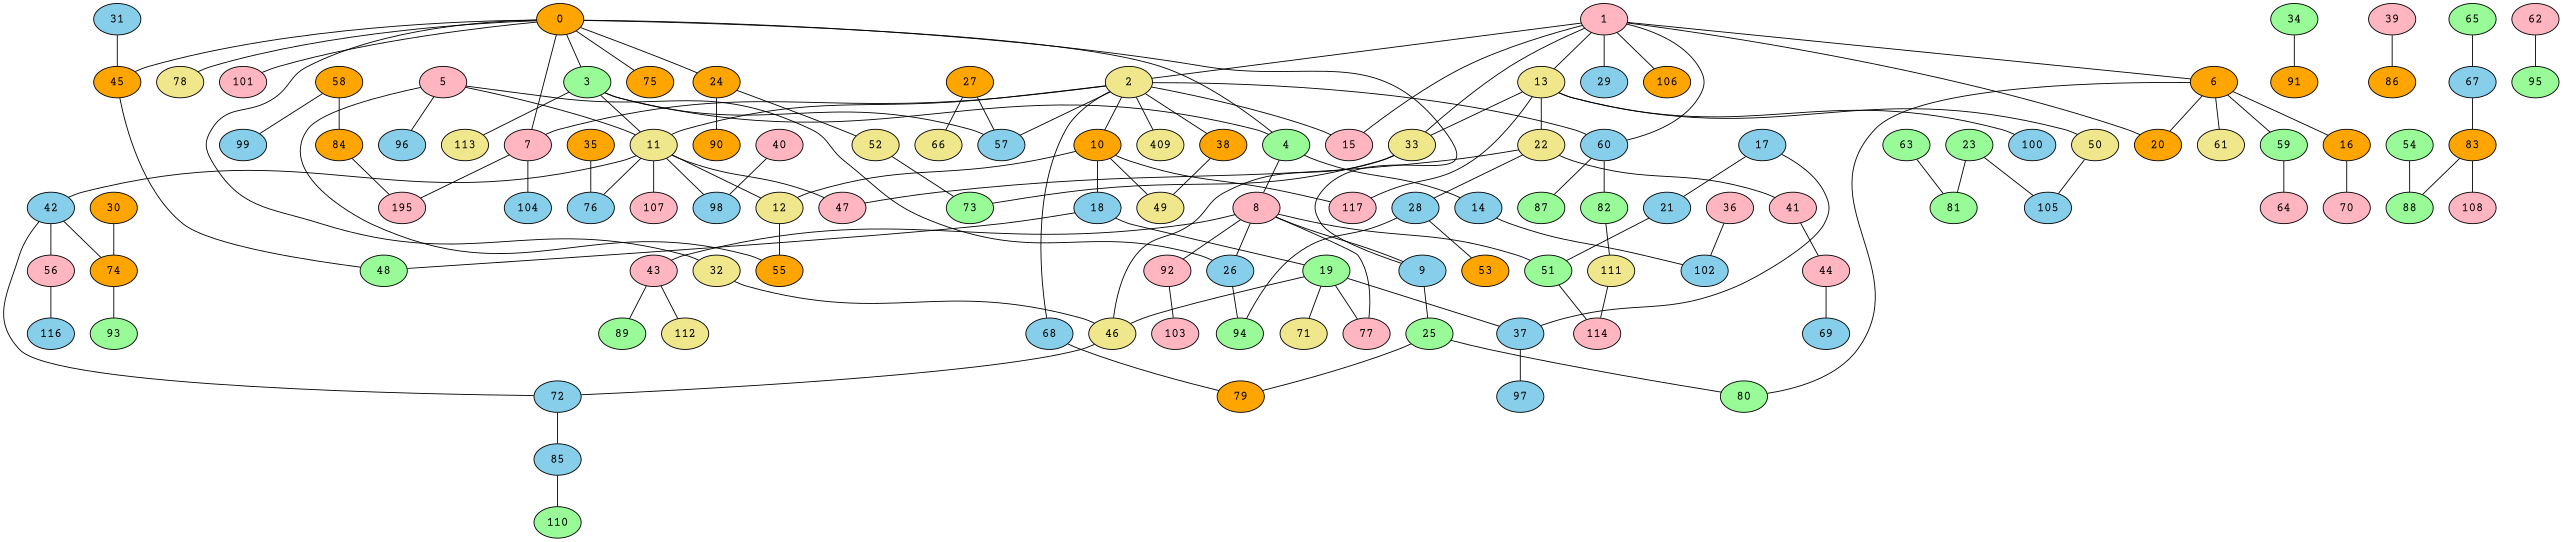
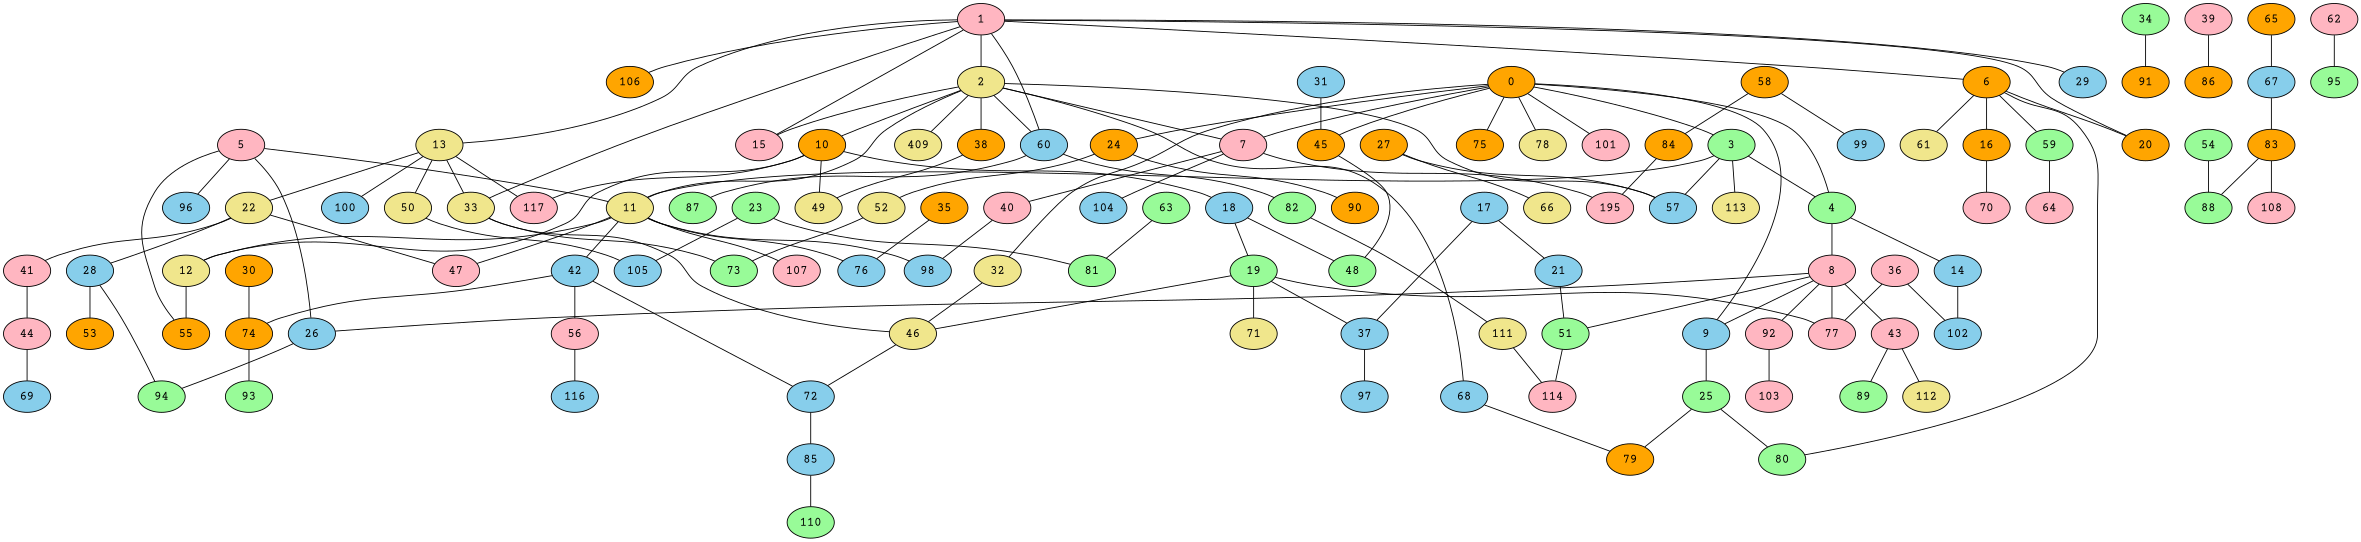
  graph {
    fontname="Courier Prime"
    node [fillcolor=skyblue fontname="Courier Prime" style=filled]
    edge [fontname="Courier Prime"]
    0 [fillcolor=orange]
    3 [fillcolor=palegreen]
    4 [fillcolor=palegreen]
    7 [fillcolor=lightpink]
    9
    24 [fillcolor=orange]
    32 [fillcolor=khaki]
    45 [fillcolor=orange]
    75 [fillcolor=orange]
    78 [fillcolor=khaki]
    101 [fillcolor=lightpink]
    11 [fillcolor=khaki]
    57
    113 [fillcolor=khaki]
    8 [fillcolor=lightpink]
    14
    40 [fillcolor=lightpink]
    104
    n19 [fillcolor=lightpink label=195]
    25 [fillcolor=palegreen]
    52 [fillcolor=khaki]
    90 [fillcolor=orange]
    46 [fillcolor=khaki]
    48 [fillcolor=palegreen]
    1 [fillcolor=lightpink]
    2 [fillcolor=khaki]
    6 [fillcolor=orange]
    13 [fillcolor=khaki]
    15 [fillcolor=lightpink]
    20 [fillcolor=orange]
    29
    33 [fillcolor=khaki]
    60
    106 [fillcolor=orange]
    10 [fillcolor=orange]
    38 [fillcolor=orange]
    68
    n38 [fillcolor=khaki label=409]
    16 [fillcolor=orange]
    59 [fillcolor=palegreen]
    61 [fillcolor=khaki]
    80 [fillcolor=palegreen]
    117 [fillcolor=lightpink]
    22 [fillcolor=khaki]
    50 [fillcolor=khaki]
    100
    73 [fillcolor=palegreen]
    82 [fillcolor=palegreen]
    87 [fillcolor=palegreen]
    12 [fillcolor=khaki]
    18
    49 [fillcolor=khaki]
    42
    47 [fillcolor=lightpink]
    76
    98
    107 [fillcolor=lightpink]
    79 [fillcolor=orange]
    26
    43 [fillcolor=lightpink]
    51 [fillcolor=palegreen]
    77 [fillcolor=lightpink]
    92 [fillcolor=lightpink]
    102
    5 [fillcolor=lightpink]
    55 [fillcolor=orange]
    96
    94 [fillcolor=palegreen]
    70 [fillcolor=lightpink]
    64 [fillcolor=lightpink]
    89 [fillcolor=palegreen]
    112 [fillcolor=khaki]
    114 [fillcolor=lightpink]
    103 [fillcolor=lightpink]
    19 [fillcolor=palegreen]
    74 [fillcolor=orange]
    56 [fillcolor=lightpink]
    72
    28
    41 [fillcolor=lightpink]
    105
    17
    21
    37
    97
    71 [fillcolor=khaki]
    53 [fillcolor=orange]
    44 [fillcolor=lightpink]
    23 [fillcolor=palegreen]
    81 [fillcolor=palegreen]
    27 [fillcolor=orange]
    66 [fillcolor=khaki]
    30 [fillcolor=orange]
    93 [fillcolor=palegreen]
    31
    34 [fillcolor=palegreen]
    91 [fillcolor=orange]
    35 [fillcolor=orange]
    36 [fillcolor=lightpink]
    39 [fillcolor=lightpink]
    86 [fillcolor=orange]
    69
    116
    85
    54 [fillcolor=palegreen]
    88 [fillcolor=palegreen]
    58 [fillcolor=orange]
    84 [fillcolor=orange]
    99
    111 [fillcolor=khaki]
    62 [fillcolor=lightpink]
    95 [fillcolor=palegreen]
    63 [fillcolor=palegreen]
-   65 [fillcolor=palegreen]
+   65 [fillcolor=orange]
    67
    83 [fillcolor=orange]
    108 [fillcolor=lightpink]
    110 [fillcolor=palegreen]
    0 -- 3
    0 -- 4
    0 -- 7
    0 -- 9
    0 -- 24
    0 -- 32
    0 -- 45
    0 -- 75
    0 -- 78
    0 -- 101
    3 -- 4
    3 -- 11
    3 -- 57
    3 -- 113
    4 -- 8
    4 -- 14
+   7 -- 40
    7 -- 104
    7 -- n19
    9 -- 25
    24 -- 52
    24 -- 90
    32 -- 46
    45 -- 48
    11 -- 12
    11 -- 42
    11 -- 47
    11 -- 76
    11 -- 98
    11 -- 107
    8 -- 9
    8 -- 26
    8 -- 43
    8 -- 51
    8 -- 77
    8 -- 92
    14 -- 102
    40 -- 98
    25 -- 80
    25 -- 79
    52 -- 73
    46 -- 72
    1 -- 2
    1 -- 6
    1 -- 13
    1 -- 15
    1 -- 20
    1 -- 29
    1 -- 33
    1 -- 60
    1 -- 106
    2 -- 7
    2 -- 11
    2 -- 57
    2 -- 15
    2 -- 60
    2 -- 10
    2 -- 38
    2 -- 68
    2 -- n38
    6 -- 20
    6 -- 16
    6 -- 59
    6 -- 61
    6 -- 80
    13 -- 33
    13 -- 117
    13 -- 22
    13 -- 50
    13 -- 100
    33 -- 46
    33 -- 73
    60 -- 82
    60 -- 87
    10 -- 117
    10 -- 12
    10 -- 18
    10 -- 49
    38 -- 49
    68 -- 79
    16 -- 70
    59 -- 64
    22 -- 47
    22 -- 28
    22 -- 41
    50 -- 105
    82 -- 111
    12 -- 55
    18 -- 48
    18 -- 19
    42 -- 74
    42 -- 56
    42 -- 72
    26 -- 94
    43 -- 89
    43 -- 112
    51 -- 114
    92 -- 103
    5 -- 11
    5 -- 26
    5 -- 55
    5 -- 96
    19 -- 46
    19 -- 77
    19 -- 37
    19 -- 71
    74 -- 93
    56 -- 116
    72 -- 85
    28 -- 94
    28 -- 53
    41 -- 44
    17 -- 21
    17 -- 37
    21 -- 51
    37 -- 97
    44 -- 69
    23 -- 105
    23 -- 81
    27 -- 57
    27 -- 66
    30 -- 74
    31 -- 45
    34 -- 91
    35 -- 76
+   36 -- 77
    36 -- 102
    39 -- 86
    85 -- 110
    54 -- 88
    58 -- 84
    58 -- 99
    84 -- n19
    111 -- 114
    62 -- 95
    63 -- 81
    65 -- 67
    67 -- 83
    83 -- 88
    83 -- 108
  }
